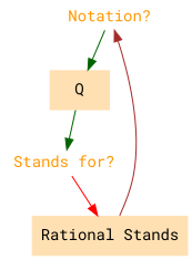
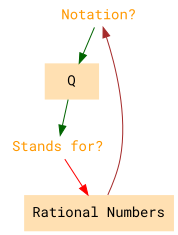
  digraph {
    rankdir=TB
    fontname="Roboto Mono"
    node [shape=none color=brown fontname="Roboto Mono"]
    edge [color=darkgreen fontname="Roboto Mono"]
    n1 [fontcolor="#ff9800" height=0.1 label="Notation?"]
    n2 [fontcolor="#ff9800" height=0.1 label="Stands for?" color=red]
-   n3 [fillcolor="#ffe0b2" label="Rational Stands" shape=plaintext style=filled]
+   n3 [fillcolor="#ffe0b2" label="Rational Numbers" shape=plaintext style=filled]
    n4 [fillcolor="#ffe0b2" label=Q shape=plaintext style=filled]
    subgraph sub_1 {
      n1
      n2
    }
    subgraph sub_2 {
      n3
      n4
    }
    n1 -> n4
    n2 -> n3 [color=red]
    n3 -> n1 [color=brown]
    n4 -> n2
  }
